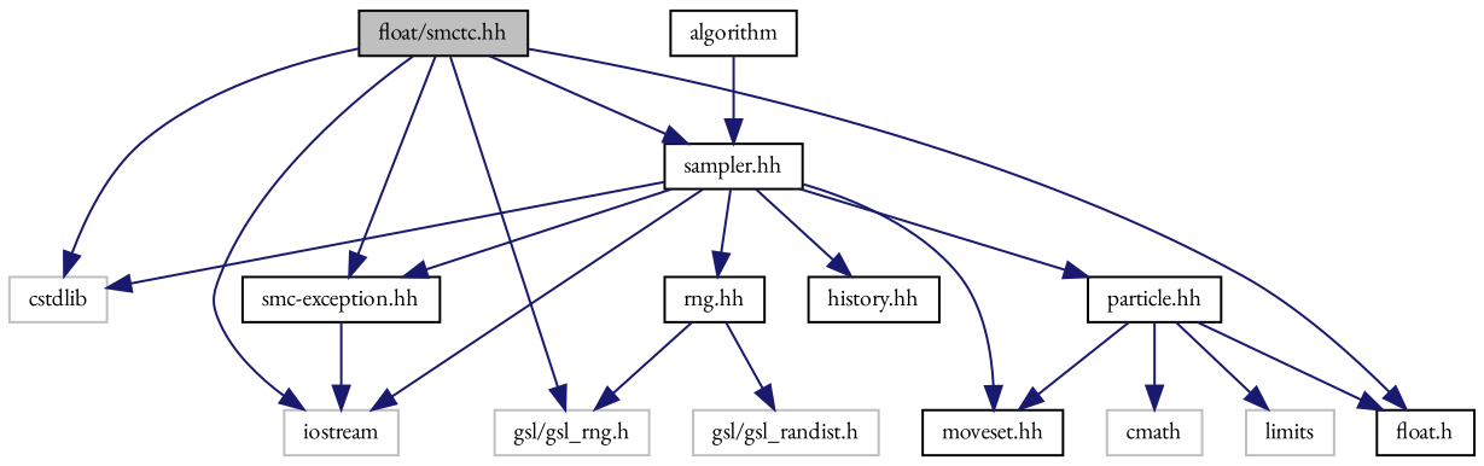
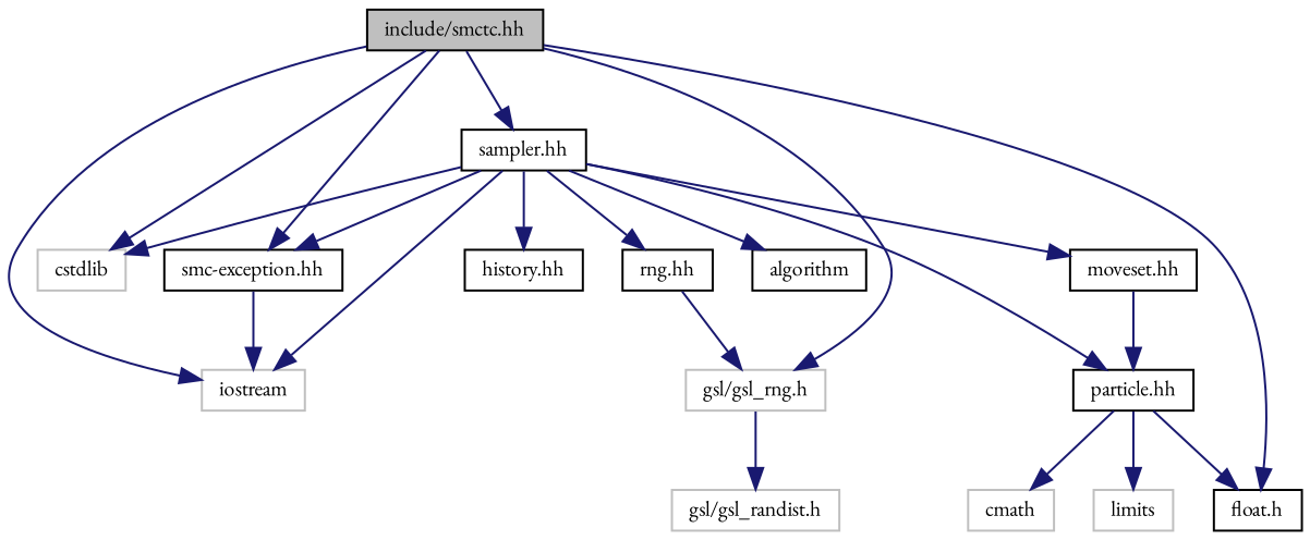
  digraph {
    fontname="EB Garamond"
    node [color=black fillcolor=white fontname="EB Garamond" fontsize=10 shape=record style=filled]
    edge [color=midnightblue fontname="EB Garamond" fontsize=10 labelfontname=Helvetica labelfontsize=10 style=solid]
-   n1 [fillcolor=grey75 fontcolor=black height=0.2 label="float/smctc.hh" width=0.4]
+   n1 [fillcolor=grey75 fontcolor=black height=0.2 label="include/smctc.hh" width=0.4]
    n2 [color=grey75 height=0.2 label=cstdlib width=0.4]
    n3 [color=grey75 height=0.2 label=iostream width=0.4]
    n4 [color=grey75 height=0.2 label="gsl/gsl_rng.h" width=0.4]
    n5 [height=0.2 label="smc-exception.hh" width=0.4]
    n6 [height=0.2 label="sampler.hh" width=0.4]
    n7 [height=0.2 label="float.h" width=0.4]
    n8 [color=grey75 height=0.2 label=cmath width=0.4]
    n9 [height=0.2 label=algorithm width=0.4]
    n10 [height=0.2 label="rng.hh" width=0.4]
    n11 [height=0.2 label="history.hh" width=0.4]
    n12 [height=0.2 label="moveset.hh" width=0.4]
    n13 [height=0.2 label="particle.hh" width=0.4]
    n14 [color=grey75 height=0.2 label="gsl/gsl_randist.h" width=0.4]
    n15 [color=grey75 height=0.2 label=limits width=0.4]
    n1 -> n2
    n1 -> n3
    n1 -> n4
    n1 -> n5
    n1 -> n6
    n1 -> n7
    n5 -> n3
    n6 -> n2
    n6 -> n3
    n6 -> n5
-   n9 -> n6
+   n6 -> n9
    n6 -> n10
    n6 -> n11
    n6 -> n12
    n6 -> n13
    n10 -> n4
-   n10 -> n14
-   n13 -> n12
+   n4 -> n14
+   n12 -> n13
    n13 -> n7
    n13 -> n8
    n13 -> n15
  }
